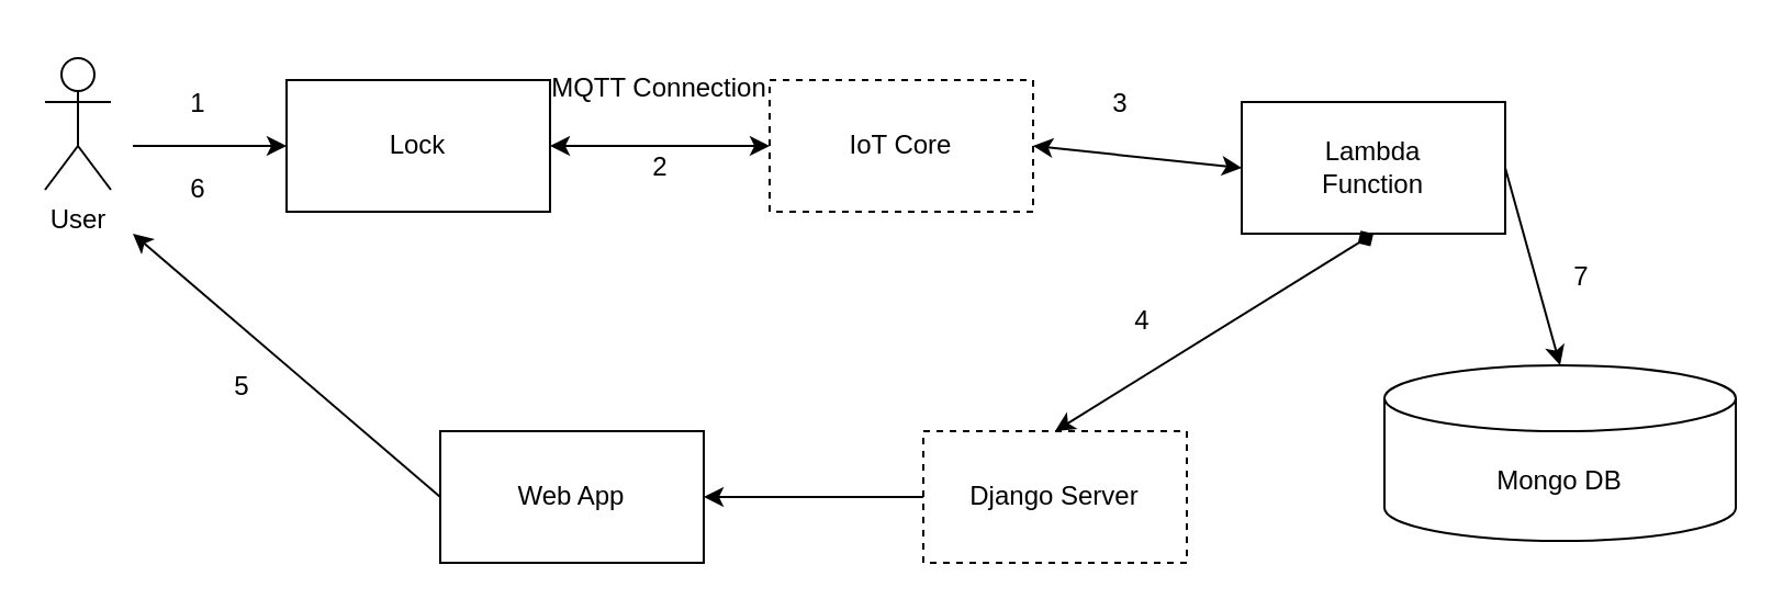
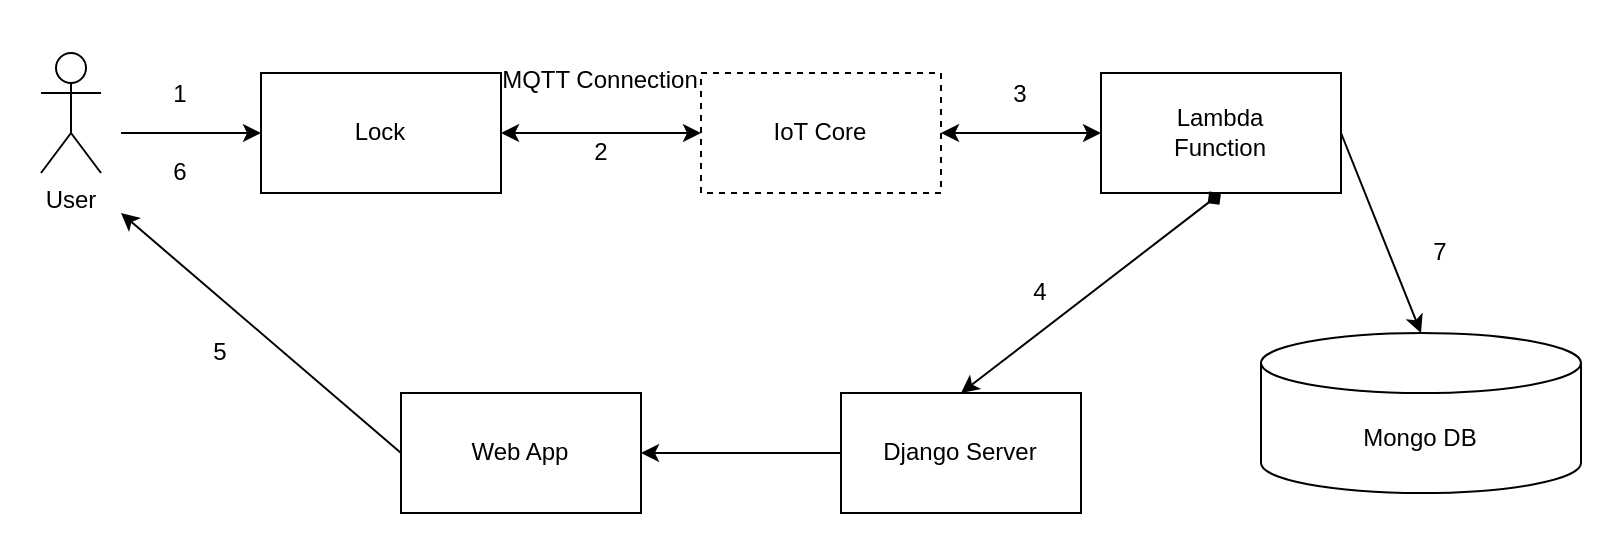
  <mxCell id="0" />
  <mxCell id="1" parent="0" />
  <mxCell id="2" value="Lock" style="rounded=0;whiteSpace=wrap;html=1;" vertex="1" parent="1"><mxGeometry x="130" y="36" width="120" height="60" as="geometry" /></mxCell>
  <mxCell id="3" value="User&lt;br&gt;" style="shape=umlActor;verticalLabelPosition=bottom;verticalAlign=top;html=1;outlineConnect=0;" vertex="1" parent="1"><mxGeometry x="20" y="26" width="30" height="60" as="geometry" /></mxCell>
- <mxCell id="4" value="Lambda&lt;br&gt;Function" style="rounded=0;whiteSpace=wrap;html=1;" vertex="1" parent="1"><mxGeometry x="565" y="46" width="120" height="60" as="geometry" /></mxCell>
+ <mxCell id="4" value="Lambda&lt;br&gt;Function" style="rounded=0;whiteSpace=wrap;html=1;" vertex="1" parent="1"><mxGeometry x="550" y="36" width="120" height="60" as="geometry" /></mxCell>
  <mxCell id="5" value="IoT Core" style="rounded=0;whiteSpace=wrap;html=1;dashed=1;" vertex="1" parent="1"><mxGeometry x="350" y="36" width="120" height="60" as="geometry" /></mxCell>
  <mxCell id="6" value="Web App" style="rounded=0;whiteSpace=wrap;html=1;" vertex="1" parent="1"><mxGeometry x="200" y="196" width="120" height="60" as="geometry" /></mxCell>
- <mxCell id="7" value="Django Server" style="rounded=0;whiteSpace=wrap;html=1;dashed=1;" vertex="1" parent="1"><mxGeometry x="420" y="196" width="120" height="60" as="geometry" /></mxCell>
+ <mxCell id="7" value="Django Server" style="rounded=0;whiteSpace=wrap;html=1;" vertex="1" parent="1"><mxGeometry x="420" y="196" width="120" height="60" as="geometry" /></mxCell>
  <mxCell id="8" value="Mongo DB" style="shape=cylinder3;whiteSpace=wrap;html=1;boundedLbl=1;backgroundOutline=1;size=15;" vertex="1" parent="1"><mxGeometry x="630" y="166" width="160" height="80" as="geometry" /></mxCell>
  <mxCell id="9" value="" style="endArrow=classic;startArrow=classic;html=1;exitX=1;exitY=0.5;exitDx=0;exitDy=0;entryX=0;entryY=0.5;entryDx=0;entryDy=0;" edge="1" parent="1" source="2" target="5"><mxGeometry width="50" height="50" relative="1" as="geometry"><mxPoint x="470" y="186" as="sourcePoint" /><mxPoint x="520" y="136" as="targetPoint" /></mxGeometry></mxCell>
  <mxCell id="10" value="" style="endArrow=classic;startArrow=classic;html=1;entryX=1;entryY=0.5;entryDx=0;entryDy=0;exitX=0;exitY=0.5;exitDx=0;exitDy=0;" edge="1" parent="1" source="4" target="5"><mxGeometry width="50" height="50" relative="1" as="geometry"><mxPoint x="470" y="186" as="sourcePoint" /><mxPoint x="520" y="136" as="targetPoint" /></mxGeometry></mxCell>
  <mxCell id="11" value="" style="endArrow=classic;html=1;exitX=1;exitY=0.5;exitDx=0;exitDy=0;entryX=0.5;entryY=0;entryDx=0;entryDy=0;entryPerimeter=0;" edge="1" parent="1" source="4" target="8"><mxGeometry width="50" height="50" relative="1" as="geometry"><mxPoint x="710" y="166" as="sourcePoint" /><mxPoint x="760" y="116" as="targetPoint" /></mxGeometry></mxCell>
  <mxCell id="12" value="" style="endArrow=classic;html=1;exitX=0;exitY=0.5;exitDx=0;exitDy=0;" edge="1" parent="1" source="6"><mxGeometry width="50" height="50" relative="1" as="geometry"><mxPoint x="470" y="186" as="sourcePoint" /><mxPoint x="60" y="106" as="targetPoint" /></mxGeometry></mxCell>
  <mxCell id="13" value="" style="endArrow=classic;html=1;exitX=0;exitY=0.5;exitDx=0;exitDy=0;entryX=1;entryY=0.5;entryDx=0;entryDy=0;" edge="1" parent="1" source="7" target="6"><mxGeometry width="50" height="50" relative="1" as="geometry"><mxPoint x="470" y="186" as="sourcePoint" /><mxPoint x="520" y="136" as="targetPoint" /></mxGeometry></mxCell>
  <mxCell id="14" value="" style="endArrow=diamond;startArrow=classic;html=1;entryX=0.5;entryY=1;entryDx=0;entryDy=0;exitX=0.5;exitY=0;exitDx=0;exitDy=0;" edge="1" parent="1" source="7" target="4"><mxGeometry width="50" height="50" relative="1" as="geometry"><mxPoint x="470" y="186" as="sourcePoint" /><mxPoint x="520" y="136" as="targetPoint" /></mxGeometry></mxCell>
  <mxCell id="15" value="MQTT Connection" style="text;html=1;strokeColor=none;fillColor=none;align=center;verticalAlign=middle;whiteSpace=wrap;rounded=0;" vertex="1" parent="1"><mxGeometry x="250" y="20" width="100" height="40" as="geometry" /></mxCell>
  <mxCell id="16" value="" style="endArrow=classic;html=1;entryX=0;entryY=0.5;entryDx=0;entryDy=0;" edge="1" parent="1" target="2"><mxGeometry width="50" height="50" relative="1" as="geometry"><mxPoint x="60" y="66" as="sourcePoint" /><mxPoint x="520" y="126" as="targetPoint" /></mxGeometry></mxCell>
  <mxCell id="17" value="1" style="text;html=1;strokeColor=none;fillColor=none;align=center;verticalAlign=middle;whiteSpace=wrap;rounded=0;" vertex="1" parent="1"><mxGeometry x="70" y="37" width="40" height="20" as="geometry" /></mxCell>
  <mxCell id="18" value="2" style="text;html=1;strokeColor=none;fillColor=none;align=center;verticalAlign=middle;whiteSpace=wrap;rounded=0;" vertex="1" parent="1"><mxGeometry x="290.5" y="66" width="19" height="20" as="geometry" /></mxCell>
  <mxCell id="19" value="3" style="text;html=1;strokeColor=none;fillColor=none;align=center;verticalAlign=middle;whiteSpace=wrap;rounded=0;" vertex="1" parent="1"><mxGeometry x="490" y="37" width="40" height="20" as="geometry" /></mxCell>
  <mxCell id="20" value="4" style="text;html=1;strokeColor=none;fillColor=none;align=center;verticalAlign=middle;whiteSpace=wrap;rounded=0;" vertex="1" parent="1"><mxGeometry x="500" y="136" width="40" height="20" as="geometry" /></mxCell>
  <mxCell id="21" value="6" style="text;html=1;strokeColor=none;fillColor=none;align=center;verticalAlign=middle;whiteSpace=wrap;rounded=0;" vertex="1" parent="1"><mxGeometry x="70" y="76" width="40" height="20" as="geometry" /></mxCell>
  <mxCell id="22" value="5" style="text;html=1;strokeColor=none;fillColor=none;align=center;verticalAlign=middle;whiteSpace=wrap;rounded=0;" vertex="1" parent="1"><mxGeometry x="90" y="166" width="40" height="20" as="geometry" /></mxCell>
  <mxCell id="23" value="7" style="text;html=1;strokeColor=none;fillColor=none;align=center;verticalAlign=middle;whiteSpace=wrap;rounded=0;" vertex="1" parent="1"><mxGeometry x="700" y="116" width="40" height="20" as="geometry" /></mxCell>
